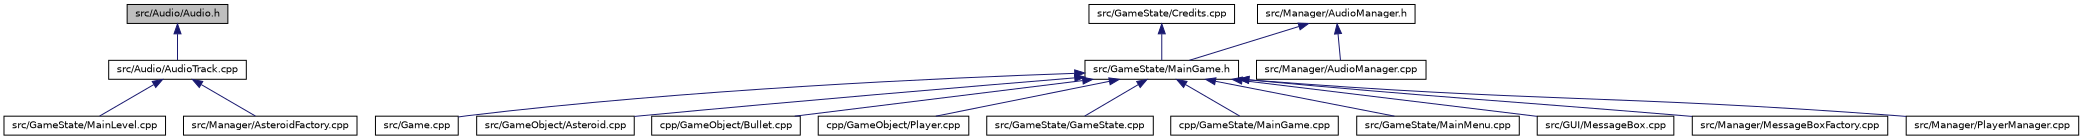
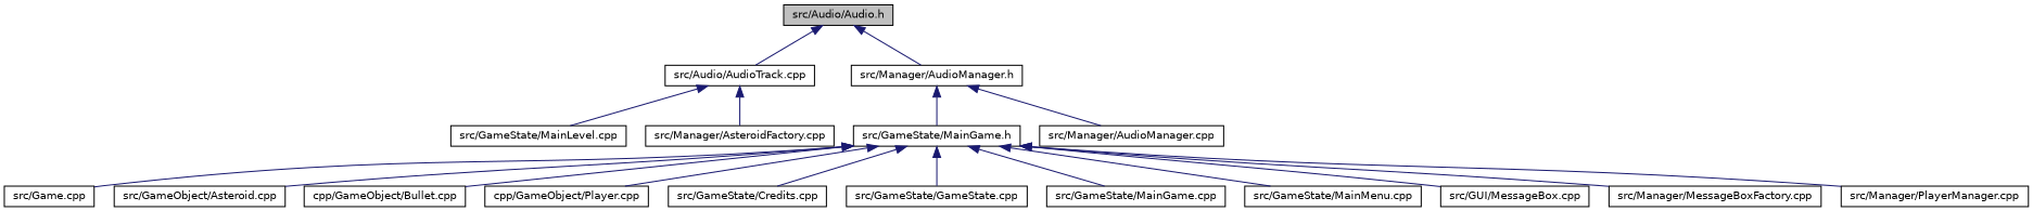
  digraph {
    node [color=black fillcolor=white fontname=Helvetica fontsize=10 shape=record style=filled]
    edge [color=midnightblue dir=back fontname=Helvetica fontsize=10 labelfontname=Helvetica labelfontsize=10 style=solid]
    n1 [fillcolor=grey75 fontcolor=black height=0.2 label="src/Audio/Audio.h" width=0.4]
    n2 [height=0.2 label="src/Audio/AudioTrack.cpp" width=0.4]
    n3 [height=0.2 label="src/Manager/AudioManager.h" width=0.4]
    n4 [height=0.2 label="src/GameState/MainLevel.cpp" width=0.4]
    n5 [height=0.2 label="src/Manager/AsteroidFactory.cpp" width=0.4]
    n6 [height=0.2 label="src/GameState/MainGame.h" width=0.4]
    n7 [height=0.2 label="src/Manager/AudioManager.cpp" width=0.4]
    n8 [height=0.2 label="src/Game.cpp" width=0.4]
    n9 [height=0.2 label="src/GameObject/Asteroid.cpp" width=0.4]
    n10 [height=0.2 label="cpp/GameObject/Bullet.cpp" width=0.4]
    n11 [height=0.2 label="cpp/GameObject/Player.cpp" width=0.4]
    n12 [height=0.2 label="src/GameState/Credits.cpp" width=0.4]
    n13 [height=0.2 label="src/GameState/GameState.cpp" width=0.4]
-   n14 [height=0.2 label="cpp/GameState/MainGame.cpp" width=0.4]
+   n14 [height=0.2 label="src/GameState/MainGame.cpp" width=0.4]
    n15 [height=0.2 label="src/GameState/MainMenu.cpp" width=0.4]
    n16 [height=0.2 label="src/GUI/MessageBox.cpp" width=0.4]
    n17 [height=0.2 label="src/Manager/MessageBoxFactory.cpp" width=0.4]
    n18 [height=0.2 label="src/Manager/PlayerManager.cpp" width=0.4]
    n1 -> n2
+   n1 -> n3
    n2 -> n4
    n2 -> n5
    n3 -> n6
    n3 -> n7
    n6 -> n8
    n6 -> n9
    n6 -> n10
    n6 -> n11
-   n12 -> n6
+   n6 -> n12
    n6 -> n13
    n6 -> n14
    n6 -> n15
    n6 -> n16
    n6 -> n17
    n6 -> n18
  }
